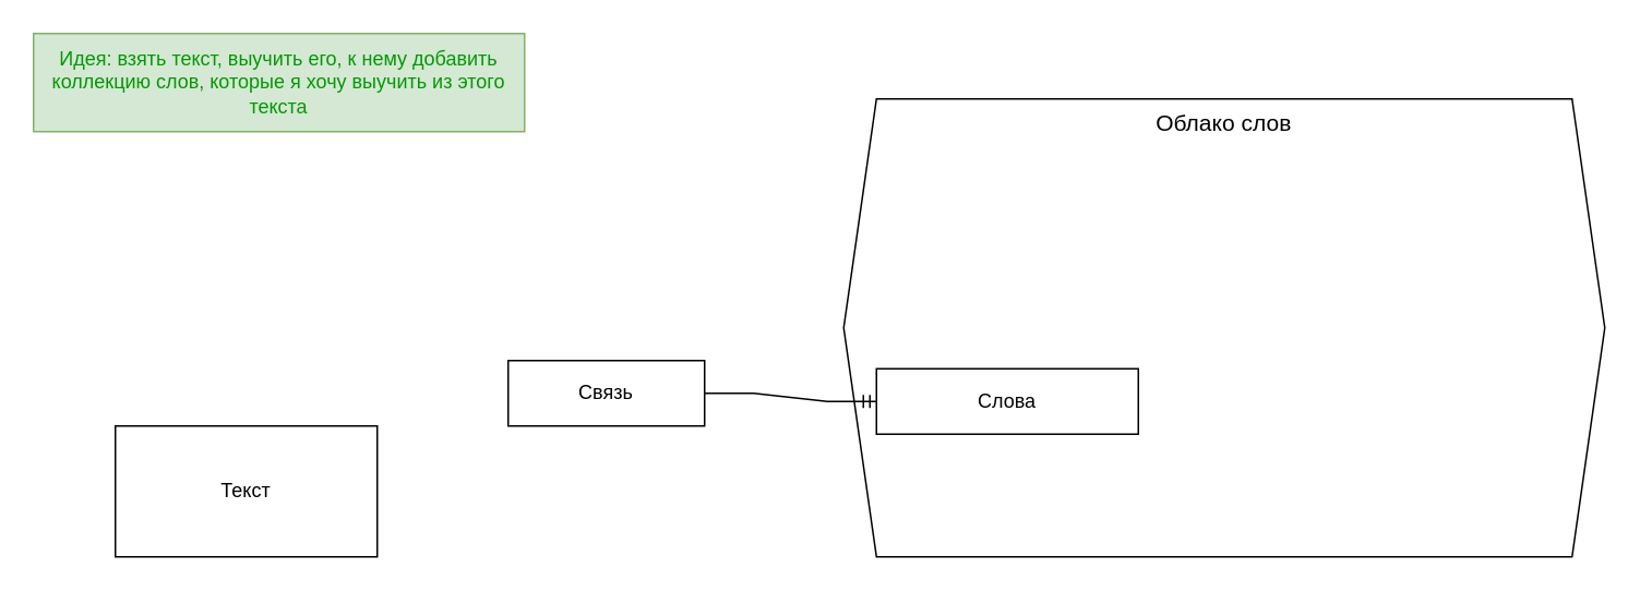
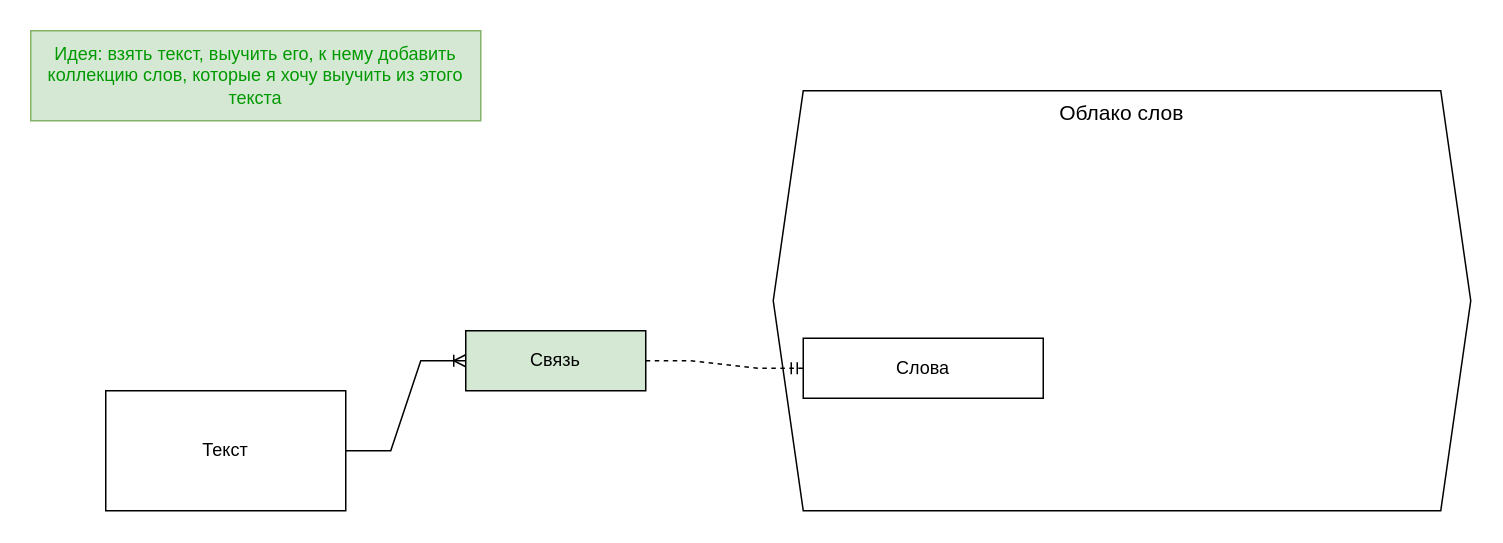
  <mxCell id="0" />
  <mxCell id="1" parent="0" />
  <mxCell id="2" value="Облако слов" style="shape=hexagon;perimeter=hexagonPerimeter2;whiteSpace=wrap;html=1;fixedSize=1;align=center;verticalAlign=top;fontSize=14;" vertex="1" parent="1"><mxGeometry x="515" y="60" width="465" height="280" as="geometry" /></mxCell>
  <mxCell id="3" value="Текст" style="rounded=0;whiteSpace=wrap;html=1;" vertex="1" parent="1"><mxGeometry x="70" y="260" width="160" height="80" as="geometry" /></mxCell>
  <mxCell id="4" value="Слова" style="rounded=0;whiteSpace=wrap;html=1;" vertex="1" parent="1"><mxGeometry x="535" y="225" width="160" height="40" as="geometry" /></mxCell>
  <mxCell id="5" value="Идея: взять текст, выучить его, к нему добавить коллекцию слов, которые я хочу выучить из этого текста" style="text;html=1;strokeColor=#82b366;fillColor=#d5e8d4;align=center;verticalAlign=middle;whiteSpace=wrap;rounded=0;glass=0;fontColor=#009900;" vertex="1" parent="1"><mxGeometry x="20" y="20" width="300" height="60" as="geometry" /></mxCell>
- <mxCell id="6" value="Связь" style="rounded=0;whiteSpace=wrap;html=1;" vertex="1" parent="1"><mxGeometry x="310" width="120" height="40" as="geometry" y="220" /></mxCell>
- <mxCell id="8" value="" style="edgeStyle=entityRelationEdgeStyle;fontSize=12;html=1;endArrow=ERmandOne;rounded=0;exitX=1;exitY=0.5;exitDx=0;exitDy=0;entryX=0;entryY=0.5;entryDx=0;entryDy=0;" edge="1" parent="1" source="6" target="4"><mxGeometry width="100" height="100" relative="1" as="geometry"><mxPoint x="450" y="340" as="sourcePoint" /><mxPoint x="550" y="240" as="targetPoint" /></mxGeometry></mxCell>
+ <mxCell id="6" value="Связь" style="rounded=0;whiteSpace=wrap;html=1;fillColor=#d5e8d4;" vertex="1" parent="1"><mxGeometry x="310" width="120" height="40" as="geometry" y="220" /></mxCell>
+ <mxCell id="7" value="" style="edgeStyle=entityRelationEdgeStyle;fontSize=12;html=1;endArrow=ERoneToMany;rounded=0;exitX=1;exitY=0.5;exitDx=0;exitDy=0;entryX=0;entryY=0.5;entryDx=0;entryDy=0;" edge="1" parent="1" source="3" target="6"><mxGeometry width="100" height="100" relative="1" as="geometry"><mxPoint x="450" y="340" as="sourcePoint" /><mxPoint x="550" y="240" as="targetPoint" /></mxGeometry></mxCell>
+ <mxCell id="8" value="" style="edgeStyle=entityRelationEdgeStyle;fontSize=12;html=1;endArrow=ERmandOne;rounded=0;exitX=1;exitY=0.5;exitDx=0;exitDy=0;entryX=0;entryY=0.5;entryDx=0;entryDy=0;dashed=1;" edge="1" parent="1" source="6" target="4"><mxGeometry width="100" height="100" relative="1" as="geometry"><mxPoint x="450" y="340" as="sourcePoint" /><mxPoint x="550" y="240" as="targetPoint" /></mxGeometry></mxCell>
